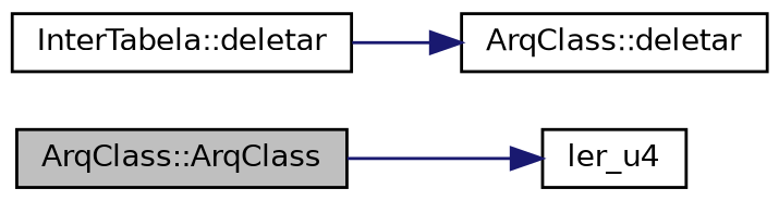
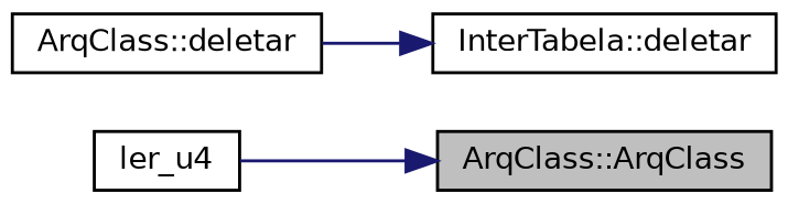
  digraph {
    rankdir=LR
    node [color=black fillcolor=white fontname=Helvetica fontsize=10 shape=record style=filled]
    edge [color=midnightblue fontname=Helvetica fontsize=10 labelfontname=Helvetica labelfontsize=10 style=solid]
    n1 [fillcolor=grey75 fontcolor=black height=0.2 label="ArqClass::ArqClass" width=0.4]
    n2 [height=0.2 label=ler_u4 width=0.4]
    n3 [height=0.2 label="ArqClass::deletar" width=0.4]
    n4 [height=0.2 label="InterTabela::deletar" width=0.4]
-   n1 -> n2
-   n4 -> n3
+   n2 -> n1
+   n3 -> n4
  }
